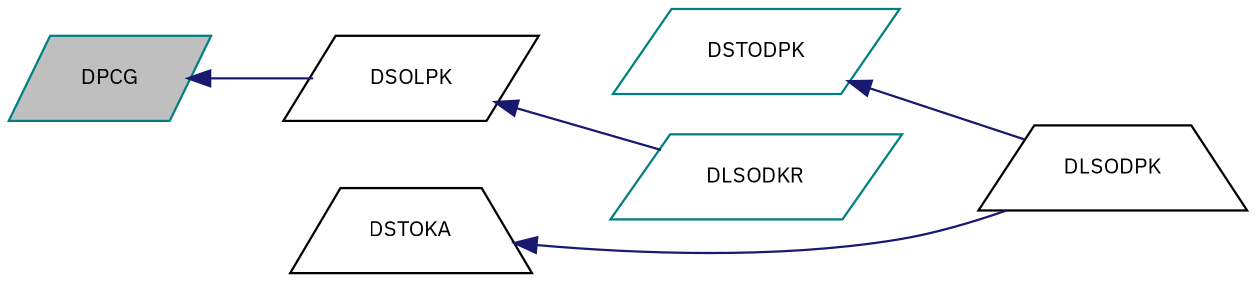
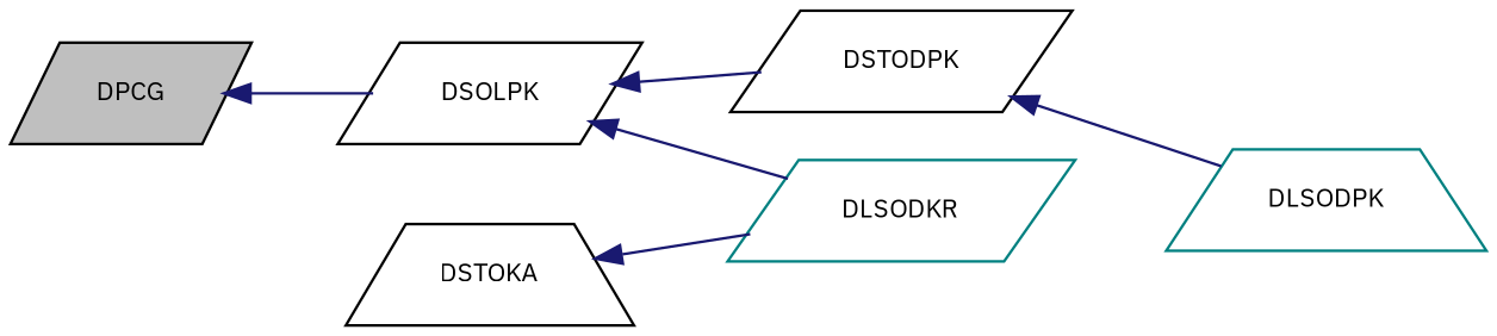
  digraph {
    fontname="IBM Plex Sans"
    rankdir=LR
    node [color=black fillcolor=white fontname="IBM Plex Sans" fontsize=10 shape=parallelogram style=filled]
    edge [color=midnightblue dir=back fontname="IBM Plex Sans" fontsize=10 labelfontname=Helvetica labelfontsize=10 style=solid]
-   n1 [color=teal fillcolor=grey75 fontcolor=black height=0.2 label=DPCG width=0.4]
+   n1 [fillcolor=grey75 fontcolor=black height=0.2 label=DPCG width=0.4]
    n2 [height=0.2 label=DSOLPK width=0.4]
-   n3 [color=teal height=0.2 label=DSTODPK width=0.4]
+   n3 [height=0.2 label=DSTODPK width=0.4]
    n4 [color=teal height=0.2 label=DLSODKR width=0.4]
-   n5 [height=0.2 label=DLSODPK shape=trapezium width=0.4]
+   n5 [color=teal height=0.2 label=DLSODPK shape=trapezium width=0.4]
    n6 [height=0.2 label=DSTOKA shape=trapezium width=0.4]
    n1 -> n2
+   n2 -> n3
    n2 -> n4
    n3 -> n5
-   n6 -> n5
+   n6 -> n4
  }
